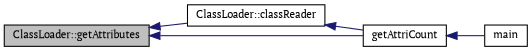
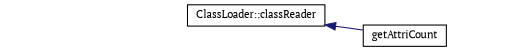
  digraph {
    fontname="PT Serif"
    rankdir=LR
    node [color=black fillcolor=white fontname="PT Serif" fontsize=10 shape=record style=filled]
    edge [color=midnightblue dir=back fontname="PT Serif" fontsize=10 labelfontname=Helvetica labelfontsize=10 style=solid]
-   n1 [fillcolor=grey75 fontcolor=black height=0.2 label="ClassLoader::getAttributes" width=0.4]
    n2 [height=0.2 label="ClassLoader::classReader" width=0.4]
    n3 [height=0.2 label=getAttriCount width=0.4]
-   n4 [height=0.2 label=main width=0.4]
-   n1 -> n2
-   n1 -> n3
    n2 -> n3
-   n3 -> n4
  }
